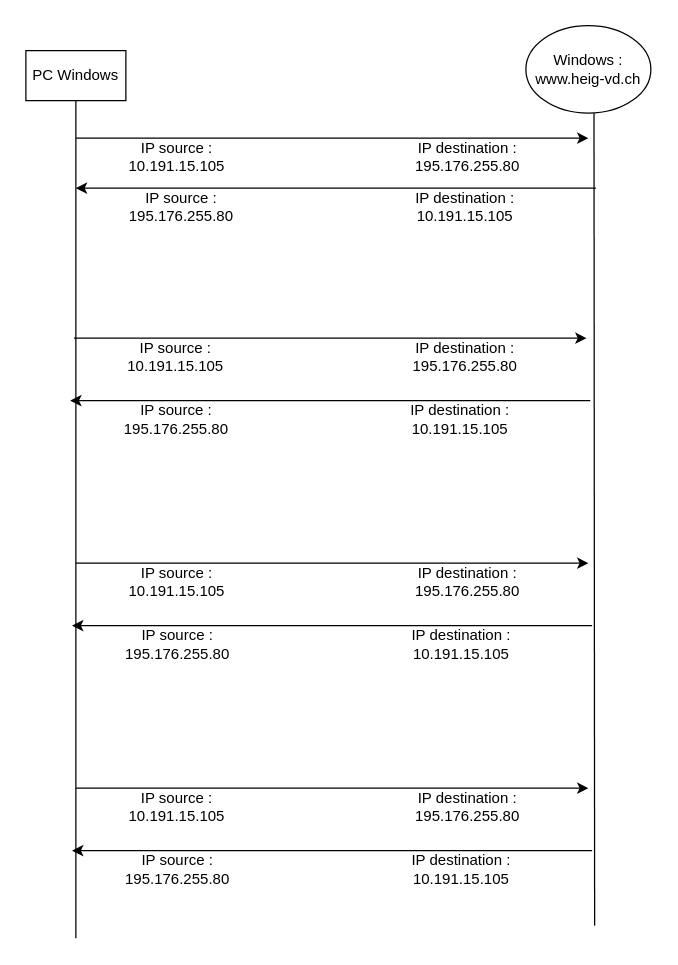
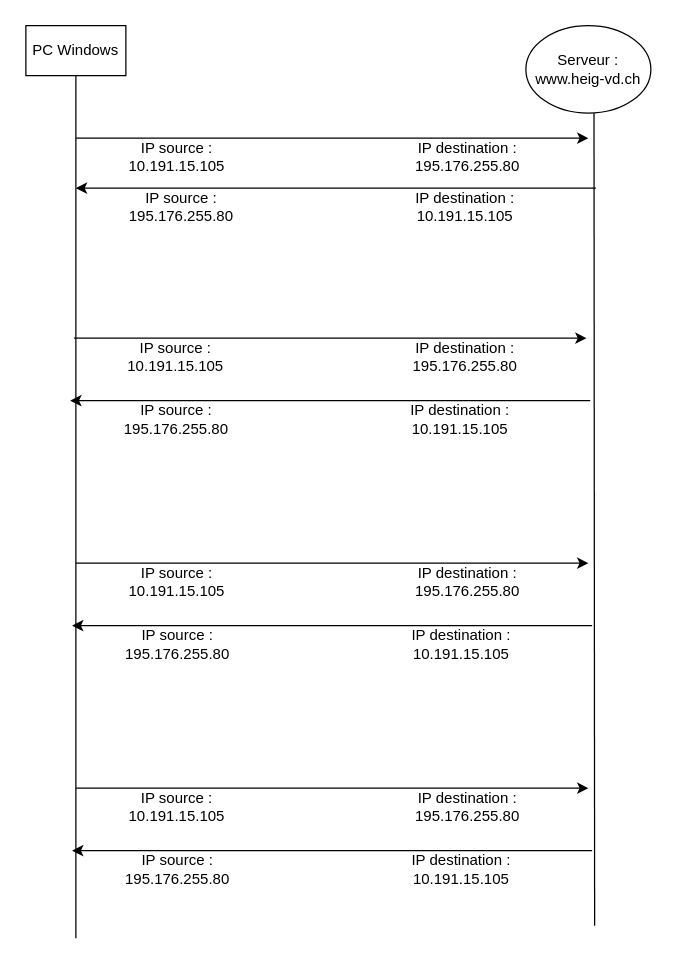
  <mxCell id="0" />
  <mxCell id="1" parent="0" />
- <mxCell id="2" value="PC Windows" style="rounded=0;whiteSpace=wrap;html=1;" parent="1" vertex="1"><mxGeometry x="20" y="40" width="80" height="40" as="geometry" /></mxCell>
- <mxCell id="3" value="Windows : www.heig-vd.ch" style="ellipse;whiteSpace=wrap;html=1;" parent="1" vertex="1"><mxGeometry x="420" y="20" width="100" height="70" as="geometry" /></mxCell>
+ <mxCell id="2" value="PC Windows" style="rounded=0;whiteSpace=wrap;html=1;" parent="1" vertex="1"><mxGeometry x="20" y="20" width="80" height="40" as="geometry" /></mxCell>
+ <mxCell id="3" value="Serveur : www.heig-vd.ch" style="ellipse;whiteSpace=wrap;html=1;" parent="1" vertex="1"><mxGeometry x="420" y="20" width="100" height="70" as="geometry" /></mxCell>
  <mxCell id="4" value="" style="endArrow=none;html=1;rounded=0;entryX=0.5;entryY=1;entryDx=0;entryDy=0;" parent="1" target="2" edge="1"><mxGeometry width="50" height="50" relative="1" as="geometry"><mxPoint x="60" y="750" as="sourcePoint" /><mxPoint x="60" y="110" as="targetPoint" /></mxGeometry></mxCell>
  <mxCell id="5" value="" style="endArrow=none;html=1;rounded=0;entryX=0.5;entryY=1;entryDx=0;entryDy=0;" parent="1" edge="1"><mxGeometry width="50" height="50" relative="1" as="geometry"><mxPoint x="475" y="740" as="sourcePoint" /><mxPoint x="474.5" y="90" as="targetPoint" /></mxGeometry></mxCell>
  <mxCell id="6" value="" style="group" vertex="1" connectable="0" parent="1"><mxGeometry x="58.5" y="270" width="413" height="90" as="geometry" /></mxCell>
  <mxCell id="7" value="" style="endArrow=classic;html=1;rounded=0;" edge="1" parent="6"><mxGeometry width="50" height="50" relative="1" as="geometry"><mxPoint as="sourcePoint" /><mxPoint x="410" as="targetPoint" /></mxGeometry></mxCell>
  <mxCell id="8" value="IP source : 10.191.15.105" style="text;html=1;align=center;verticalAlign=middle;whiteSpace=wrap;rounded=0;" vertex="1" parent="6"><mxGeometry x="21" width="120" height="30" as="geometry" /></mxCell>
  <mxCell id="9" value="IP destination : 195.176.255.80" style="text;html=1;align=center;verticalAlign=middle;whiteSpace=wrap;rounded=0;" vertex="1" parent="6"><mxGeometry x="237.57" width="151.43" height="30" as="geometry" /></mxCell>
  <mxCell id="10" value="" style="group" vertex="1" connectable="0" parent="6"><mxGeometry x="-3" y="50" width="416" height="40" as="geometry" /></mxCell>
  <mxCell id="11" value="" style="endArrow=classic;html=1;rounded=0;" edge="1" parent="10"><mxGeometry width="50" height="50" relative="1" as="geometry"><mxPoint x="416" as="sourcePoint" /><mxPoint as="targetPoint" /></mxGeometry></mxCell>
  <mxCell id="12" value="IP source : 195.176.255.80" style="text;html=1;align=center;verticalAlign=middle;whiteSpace=wrap;rounded=0;" vertex="1" parent="10"><mxGeometry x="40.001" width="89.143" height="30" as="geometry" /></mxCell>
  <mxCell id="13" value="IP destination : 10.191.15.105" style="text;html=1;align=center;verticalAlign=middle;whiteSpace=wrap;rounded=0;" vertex="1" parent="10"><mxGeometry x="250" width="122.57" height="30" as="geometry" /></mxCell>
  <mxCell id="14" value="" style="group" vertex="1" connectable="0" parent="1"><mxGeometry x="60" y="110" width="410" height="40" as="geometry" /></mxCell>
  <mxCell id="15" value="" style="endArrow=classic;html=1;rounded=0;" edge="1" parent="14"><mxGeometry width="50" height="50" relative="1" as="geometry"><mxPoint as="sourcePoint" /><mxPoint x="410" as="targetPoint" /></mxGeometry></mxCell>
  <mxCell id="16" value="IP source : 10.191.15.105" style="text;html=1;align=center;verticalAlign=middle;whiteSpace=wrap;rounded=0;" vertex="1" parent="14"><mxGeometry x="21" width="120" height="30" as="geometry" /></mxCell>
  <mxCell id="17" value="IP destination : 195.176.255.80" style="text;html=1;align=center;verticalAlign=middle;whiteSpace=wrap;rounded=0;" vertex="1" parent="14"><mxGeometry x="237.57" width="151.43" height="30" as="geometry" /></mxCell>
  <mxCell id="18" value="" style="group" vertex="1" connectable="0" parent="1"><mxGeometry x="60" y="150" width="416" height="40" as="geometry" /></mxCell>
  <mxCell id="19" value="" style="endArrow=classic;html=1;rounded=0;" edge="1" parent="18"><mxGeometry width="50" height="50" relative="1" as="geometry"><mxPoint x="416" as="sourcePoint" /><mxPoint as="targetPoint" /></mxGeometry></mxCell>
  <mxCell id="20" value="IP source : 195.176.255.80" style="text;html=1;align=center;verticalAlign=middle;whiteSpace=wrap;rounded=0;" vertex="1" parent="18"><mxGeometry x="40.001" width="89.143" height="30" as="geometry" /></mxCell>
  <mxCell id="21" value="IP destination : 10.191.15.105" style="text;html=1;align=center;verticalAlign=middle;whiteSpace=wrap;rounded=0;" vertex="1" parent="18"><mxGeometry x="250" width="122.57" height="30" as="geometry" /></mxCell>
  <mxCell id="22" value="" style="group" vertex="1" connectable="0" parent="1"><mxGeometry x="60" y="450" width="413" height="90" as="geometry" /></mxCell>
  <mxCell id="23" value="" style="endArrow=classic;html=1;rounded=0;" edge="1" parent="22"><mxGeometry width="50" height="50" relative="1" as="geometry"><mxPoint as="sourcePoint" /><mxPoint x="410" as="targetPoint" /></mxGeometry></mxCell>
  <mxCell id="24" value="IP source : 10.191.15.105" style="text;html=1;align=center;verticalAlign=middle;whiteSpace=wrap;rounded=0;" vertex="1" parent="22"><mxGeometry x="21" width="120" height="30" as="geometry" /></mxCell>
  <mxCell id="25" value="IP destination : 195.176.255.80" style="text;html=1;align=center;verticalAlign=middle;whiteSpace=wrap;rounded=0;" vertex="1" parent="22"><mxGeometry x="237.57" width="151.43" height="30" as="geometry" /></mxCell>
  <mxCell id="26" value="" style="group" vertex="1" connectable="0" parent="22"><mxGeometry x="-3" y="50" width="416" height="40" as="geometry" /></mxCell>
  <mxCell id="27" value="" style="endArrow=classic;html=1;rounded=0;" edge="1" parent="26"><mxGeometry width="50" height="50" relative="1" as="geometry"><mxPoint x="416" as="sourcePoint" /><mxPoint as="targetPoint" /></mxGeometry></mxCell>
  <mxCell id="28" value="IP source : 195.176.255.80" style="text;html=1;align=center;verticalAlign=middle;whiteSpace=wrap;rounded=0;" vertex="1" parent="26"><mxGeometry x="40.001" width="89.143" height="30" as="geometry" /></mxCell>
  <mxCell id="29" value="IP destination : 10.191.15.105" style="text;html=1;align=center;verticalAlign=middle;whiteSpace=wrap;rounded=0;" vertex="1" parent="26"><mxGeometry x="250" width="122.57" height="30" as="geometry" /></mxCell>
  <mxCell id="30" value="" style="group" vertex="1" connectable="0" parent="1"><mxGeometry x="60" y="630" width="413" height="90" as="geometry" /></mxCell>
  <mxCell id="31" value="" style="endArrow=classic;html=1;rounded=0;" edge="1" parent="30"><mxGeometry width="50" height="50" relative="1" as="geometry"><mxPoint as="sourcePoint" /><mxPoint x="410" as="targetPoint" /></mxGeometry></mxCell>
  <mxCell id="32" value="IP source : 10.191.15.105" style="text;html=1;align=center;verticalAlign=middle;whiteSpace=wrap;rounded=0;" vertex="1" parent="30"><mxGeometry x="21" width="120" height="30" as="geometry" /></mxCell>
  <mxCell id="33" value="IP destination : 195.176.255.80" style="text;html=1;align=center;verticalAlign=middle;whiteSpace=wrap;rounded=0;" vertex="1" parent="30"><mxGeometry x="237.57" width="151.43" height="30" as="geometry" /></mxCell>
  <mxCell id="34" value="" style="group" vertex="1" connectable="0" parent="30"><mxGeometry x="-3" y="50" width="416" height="40" as="geometry" /></mxCell>
  <mxCell id="35" value="" style="endArrow=classic;html=1;rounded=0;" edge="1" parent="34"><mxGeometry width="50" height="50" relative="1" as="geometry"><mxPoint x="416" as="sourcePoint" /><mxPoint as="targetPoint" /></mxGeometry></mxCell>
  <mxCell id="36" value="IP source : 195.176.255.80" style="text;html=1;align=center;verticalAlign=middle;whiteSpace=wrap;rounded=0;" vertex="1" parent="34"><mxGeometry x="40.001" width="89.143" height="30" as="geometry" /></mxCell>
  <mxCell id="37" value="IP destination : 10.191.15.105" style="text;html=1;align=center;verticalAlign=middle;whiteSpace=wrap;rounded=0;" vertex="1" parent="34"><mxGeometry x="250" width="122.57" height="30" as="geometry" /></mxCell>
